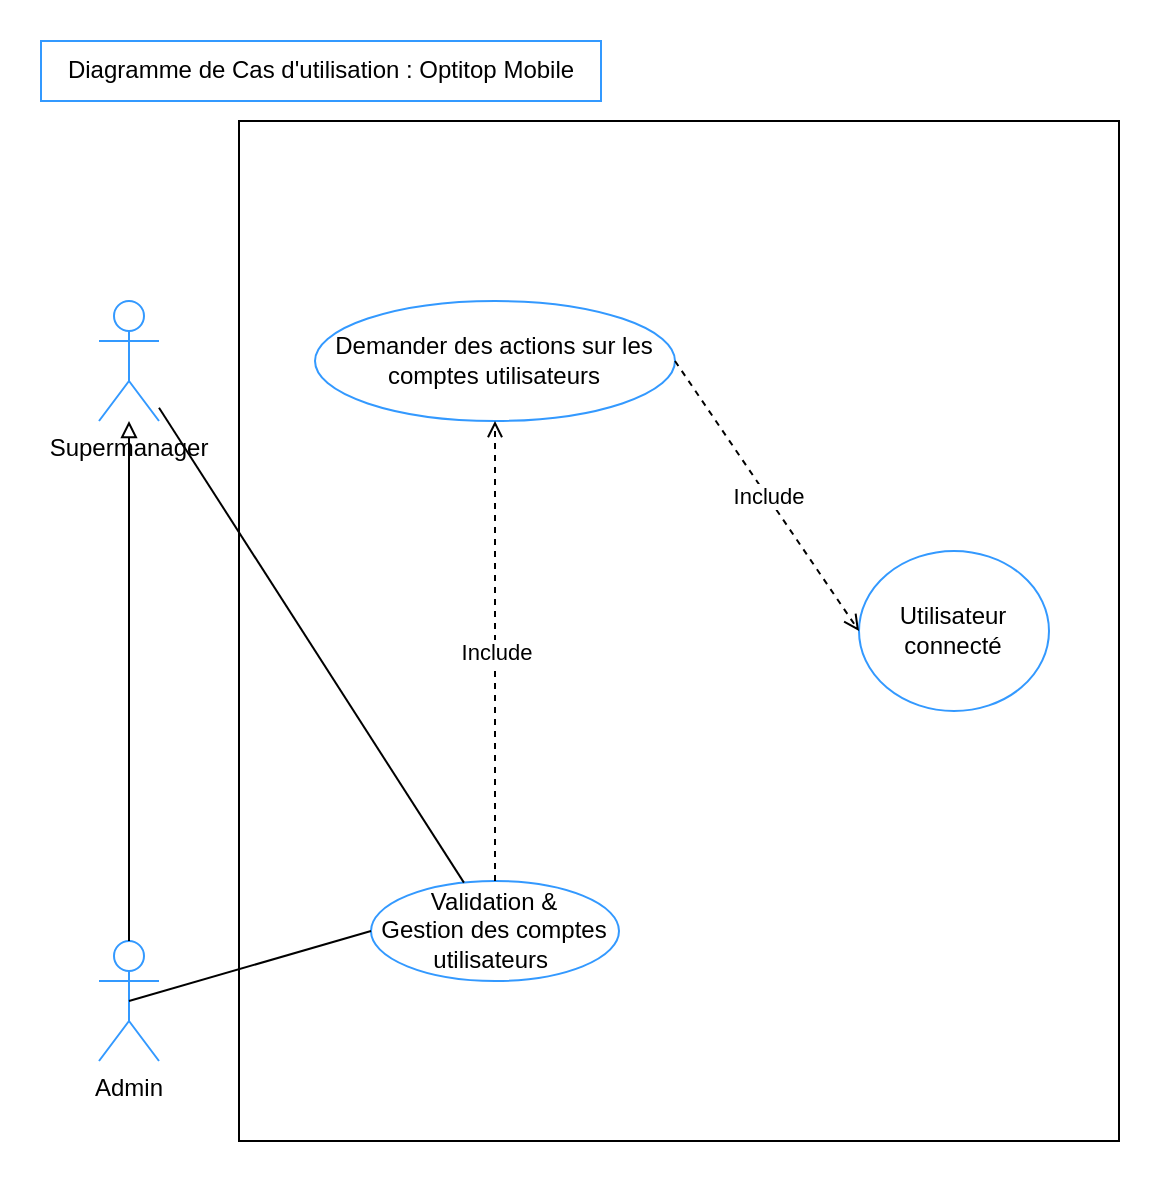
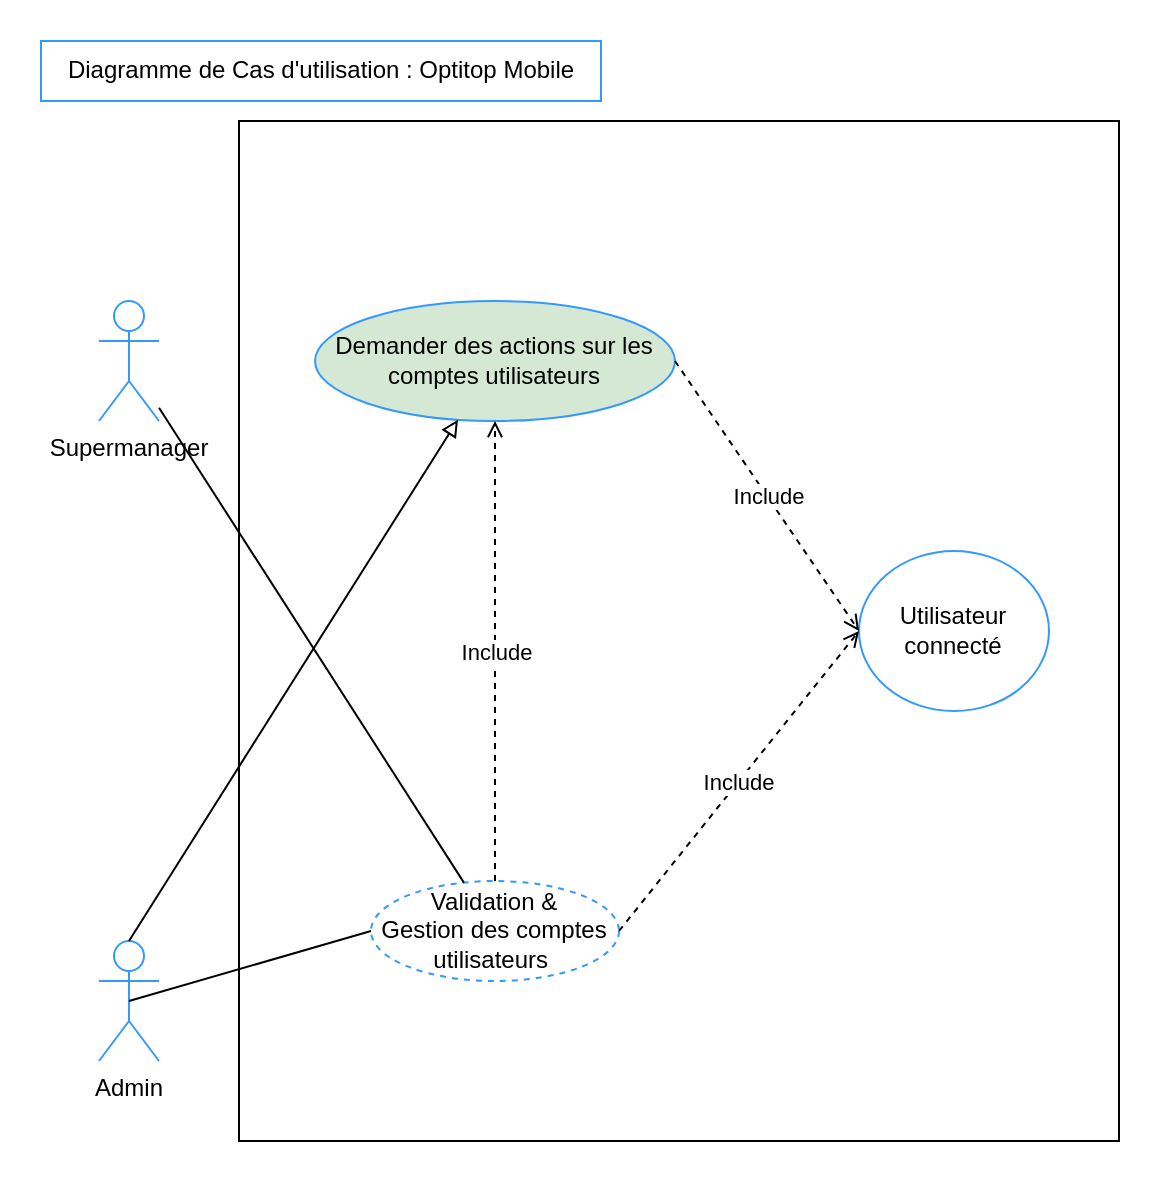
  <mxCell id="0" />
  <mxCell id="1" parent="0" />
  <mxCell id="2" value="" style="rounded=0;whiteSpace=wrap;html=1;" parent="1" vertex="1"><mxGeometry x="119" y="60" width="440" height="510" as="geometry" /></mxCell>
  <mxCell id="3" value="Diagramme de Cas d'utilisation : Optitop Mobile" style="text;html=1;align=center;verticalAlign=middle;resizable=0;points=[];autosize=1;strokeColor=#3399FF;fillColor=none;" parent="1" vertex="1"><mxGeometry x="20" width="280" height="30" as="geometry" y="20" /></mxCell>
  <mxCell id="4" value="Supermanager" style="shape=umlActor;verticalLabelPosition=bottom;verticalAlign=top;html=1;outlineConnect=0;strokeColor=#3399FF;" parent="1" vertex="1"><mxGeometry x="49" y="150" width="30" height="60" as="geometry" /></mxCell>
  <mxCell id="5" value="Admin" style="shape=umlActor;verticalLabelPosition=bottom;verticalAlign=top;html=1;outlineConnect=0;strokeColor=#3399FF;" parent="1" vertex="1"><mxGeometry x="49" y="470" width="30" height="60" as="geometry" /></mxCell>
- <mxCell id="6" value="Validation &amp;amp; &lt;br&gt;Gestion des comptes utilisateurs&amp;nbsp;" style="ellipse;whiteSpace=wrap;html=1;strokeColor=#3399FF;" parent="1" vertex="1"><mxGeometry x="185" y="440" width="124" height="50" as="geometry" /></mxCell>
- <mxCell id="7" value="Demander des actions sur les comptes utilisateurs" style="ellipse;whiteSpace=wrap;html=1;strokeColor=#3399FF;" parent="1" vertex="1"><mxGeometry x="157" y="150" width="180" height="60" as="geometry" /></mxCell>
+ <mxCell id="6" value="Validation &amp;amp; &lt;br&gt;Gestion des comptes utilisateurs&amp;nbsp;" style="ellipse;whiteSpace=wrap;html=1;strokeColor=#3399FF;dashed=1;" parent="1" vertex="1"><mxGeometry x="185" y="440" width="124" height="50" as="geometry" /></mxCell>
+ <mxCell id="7" value="Demander des actions sur les comptes utilisateurs" style="ellipse;whiteSpace=wrap;html=1;strokeColor=#3399FF;fillColor=#d5e8d4;" parent="1" vertex="1"><mxGeometry x="157" y="150" width="180" height="60" as="geometry" /></mxCell>
  <mxCell id="8" value="" style="endArrow=none;html=1;" parent="1" source="4" target="6" edge="1"><mxGeometry width="50" height="50" relative="1" as="geometry"><mxPoint x="64" y="250" as="sourcePoint" /><mxPoint x="185" y="387.5" as="targetPoint" /></mxGeometry></mxCell>
  <mxCell id="9" value="" style="endArrow=none;html=1;entryX=0;entryY=0.5;entryDx=0;entryDy=0;exitX=0.5;exitY=0.5;exitDx=0;exitDy=0;exitPerimeter=0;" parent="1" source="5" target="6" edge="1"><mxGeometry width="50" height="50" relative="1" as="geometry"><mxPoint x="64" y="450" as="sourcePoint" /><mxPoint x="185" y="525" as="targetPoint" /></mxGeometry></mxCell>
  <mxCell id="10" value="Utilisateur connecté" style="ellipse;whiteSpace=wrap;html=1;strokeColor=#3399FF;" parent="1" vertex="1"><mxGeometry x="429" y="275" width="95" height="80" as="geometry" /></mxCell>
  <mxCell id="11" value="" style="endArrow=open;html=1;entryX=0;entryY=0.5;entryDx=0;entryDy=0;exitX=1;exitY=0.5;exitDx=0;exitDy=0;dashed=1;endFill=0;" parent="1" source="7" target="10" edge="1"><mxGeometry relative="1" as="geometry"><mxPoint x="309" y="155" as="sourcePoint" /><mxPoint x="419" y="325" as="targetPoint" /></mxGeometry></mxCell>
  <mxCell id="12" value="Include" style="edgeLabel;resizable=0;html=1;align=center;verticalAlign=middle;strokeColor=#3399FF;" parent="11" connectable="0" vertex="1"><mxGeometry relative="1" as="geometry" /></mxCell>
+ <mxCell id="13" value="" style="endArrow=open;html=1;exitX=1;exitY=0.5;exitDx=0;exitDy=0;dashed=1;endFill=0;entryX=0;entryY=0.5;entryDx=0;entryDy=0;" parent="1" source="6" target="10" edge="1"><mxGeometry relative="1" as="geometry"><mxPoint x="339" y="345" as="sourcePoint" /><mxPoint x="409" y="320" as="targetPoint" /></mxGeometry></mxCell>
+ <mxCell id="14" value="Include" style="edgeLabel;resizable=0;html=1;align=center;verticalAlign=middle;strokeColor=#3399FF;" parent="13" connectable="0" vertex="1"><mxGeometry relative="1" as="geometry" /></mxCell>
  <mxCell id="15" value="" style="endArrow=open;html=1;exitX=0.5;exitY=0;exitDx=0;exitDy=0;dashed=1;endFill=0;entryX=0.5;entryY=1;entryDx=0;entryDy=0;" parent="1" source="6" target="7" edge="1"><mxGeometry relative="1" as="geometry"><mxPoint x="319" y="535" as="sourcePoint" /><mxPoint x="309" y="390" as="targetPoint" /><Array as="points" /></mxGeometry></mxCell>
  <mxCell id="16" value="Include" style="edgeLabel;resizable=0;html=1;align=center;verticalAlign=middle;strokeColor=#3399FF;" parent="15" connectable="0" vertex="1"><mxGeometry relative="1" as="geometry" /></mxCell>
- <mxCell id="17" value="" style="endArrow=block;html=1;exitX=0.5;exitY=0;exitDx=0;exitDy=0;exitPerimeter=0;endFill=0;" parent="1" source="5" target="4" edge="1"><mxGeometry width="50" height="50" relative="1" as="geometry"><mxPoint x="73.5" y="360" as="sourcePoint" /><mxPoint x="73.5" y="310" as="targetPoint" /></mxGeometry></mxCell>
+ <mxCell id="17" value="" style="endArrow=block;html=1;exitX=0.5;exitY=0;exitDx=0;exitDy=0;exitPerimeter=0;endFill=0;" parent="1" source="5" target="7" edge="1"><mxGeometry width="50" height="50" relative="1" as="geometry"><mxPoint x="73.5" y="360" as="sourcePoint" /><mxPoint x="73.5" y="310" as="targetPoint" /></mxGeometry></mxCell>
